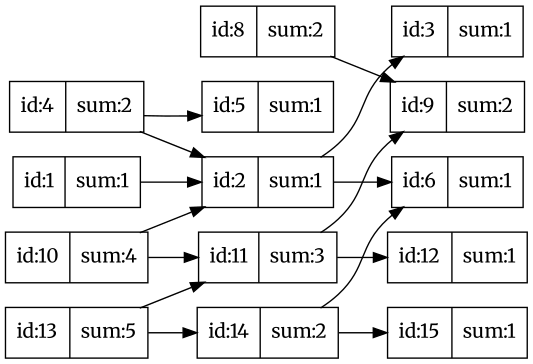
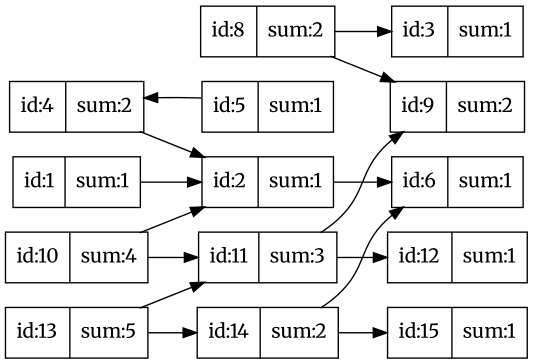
  digraph {
    fontname=Merriweather
    rankdir=LR
    node [fontname=Merriweather shape=record]
    edge [fontname=Merriweather]
    n1 [label="{id:1|sum:1}"]
    n2 [label="{id:2|sum:1}"]
    n3 [label="{id:3|sum:1}"]
    n4 [label="{id:6|sum:1}"]
    n5 [label="{id:4|sum:2}"]
    n6 [label="{id:5|sum:1}"]
    n7 [label="{id:8|sum:2}"]
    n8 [label="{id:9|sum:2}"]
    n9 [label="{id:10|sum:4}"]
    n10 [label="{id:11|sum:3}"]
    n11 [label="{id:12|sum:1}"]
    n12 [label="{id:13|sum:5}"]
    n13 [label="{id:14|sum:2}"]
    n14 [label="{id:15|sum:1}"]
    n1 -> n2
-   n2 -> n3
+   n7 -> n3
    n2 -> n4
    n5 -> n2
-   n5 -> n6
+   n6 -> n5
    n7 -> n8
    n9 -> n2
    n9 -> n10
    n10 -> n8
    n10 -> n11
    n12 -> n10
    n12 -> n13
    n13 -> n4
    n13 -> n14
  }
